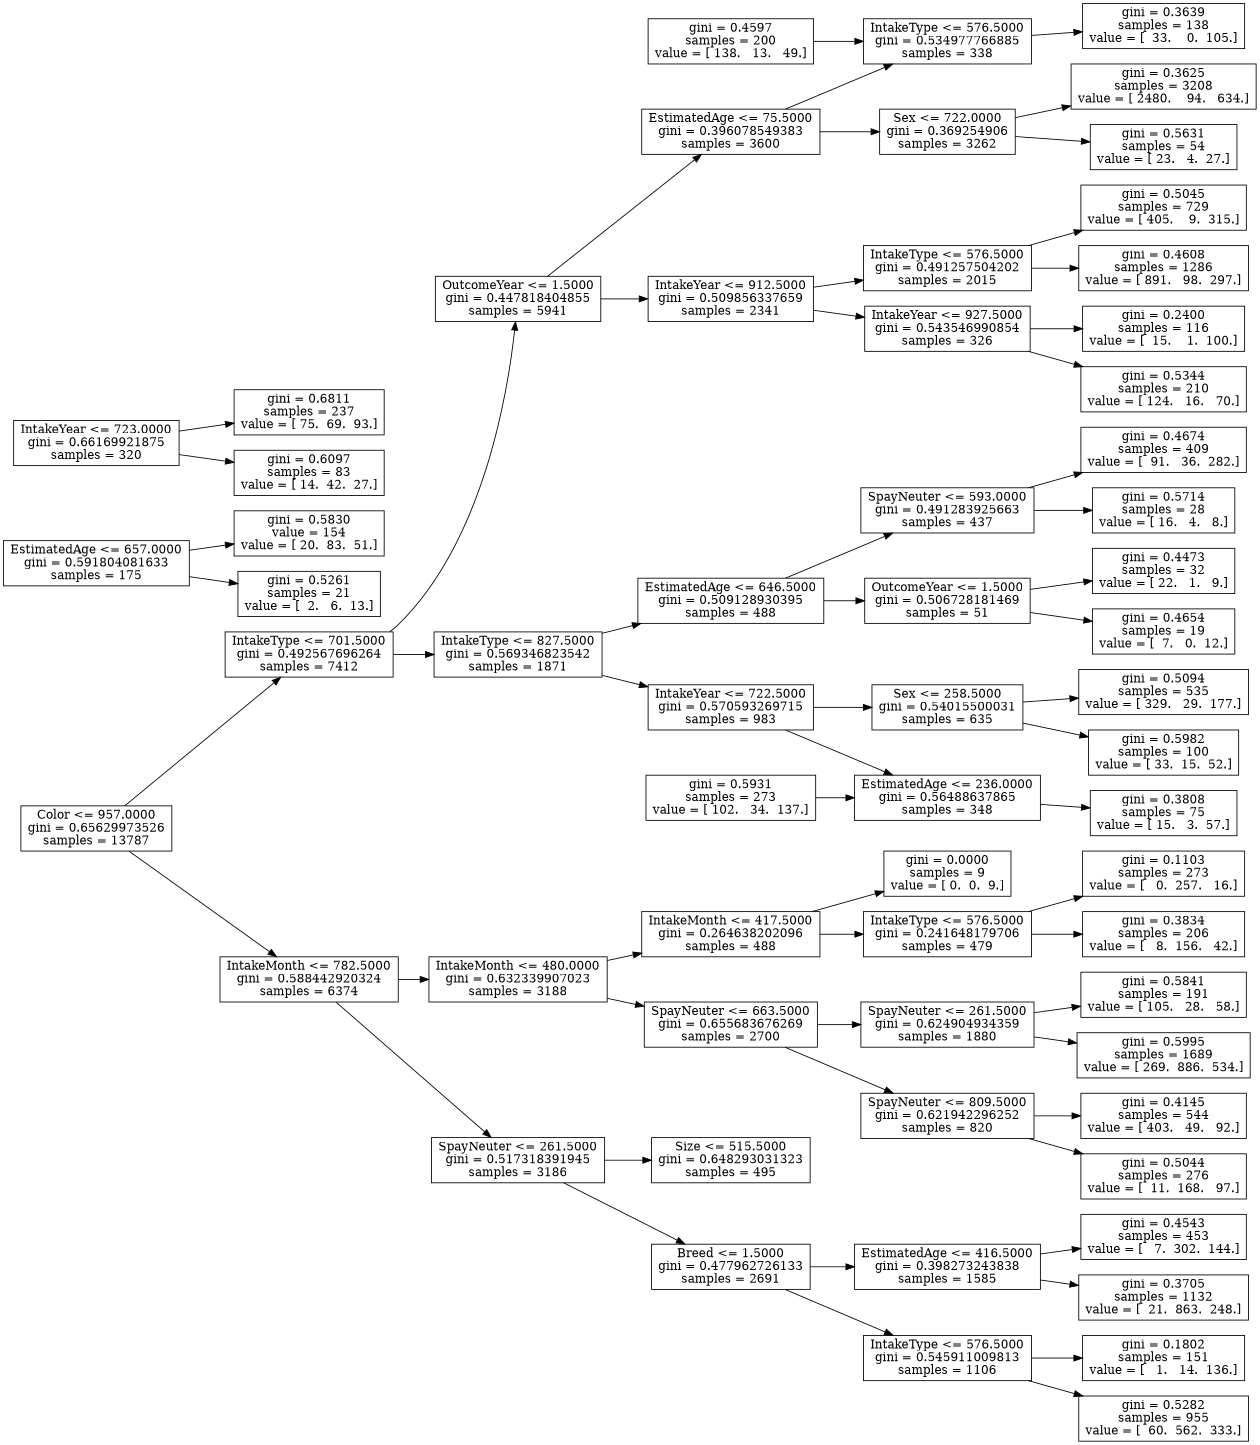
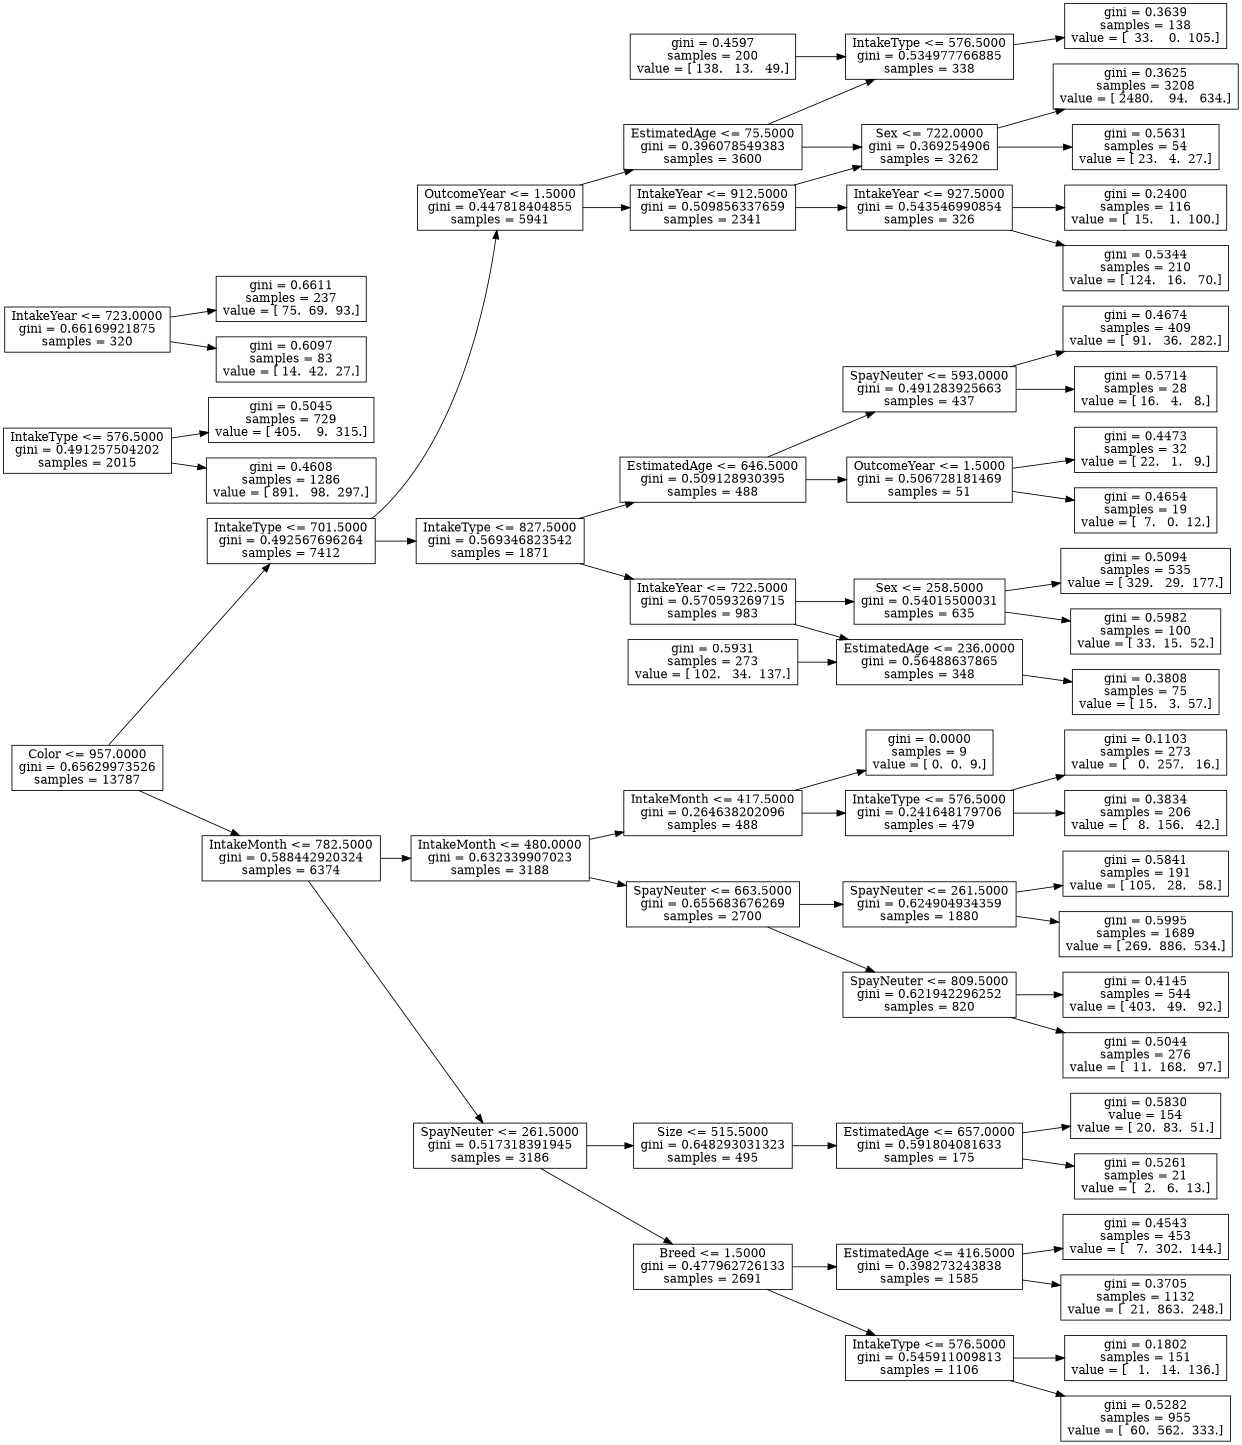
  digraph {
    rankdir=LR
    node [shape=box]
    n1 [label="Color <= 957.0000\ngini = 0.65629973526\nsamples = 13787"]
    n2 [label="IntakeType <= 701.5000\ngini = 0.492567696264\nsamples = 7412"]
    n3 [label="IntakeMonth <= 782.5000\ngini = 0.588442920324\nsamples = 6374"]
    n4 [label="OutcomeYear <= 1.5000\ngini = 0.447818404855\nsamples = 5941"]
    n5 [label="IntakeType <= 827.5000\ngini = 0.569346823542\nsamples = 1871"]
    n6 [label="IntakeMonth <= 480.0000\ngini = 0.632339907023\nsamples = 3188"]
    n7 [label="SpayNeuter <= 261.5000\ngini = 0.517318391945\nsamples = 3186"]
    n8 [label="EstimatedAge <= 75.5000\ngini = 0.396078549383\nsamples = 3600"]
    n9 [label="IntakeYear <= 912.5000\ngini = 0.509856337659\nsamples = 2341"]
    n10 [label="EstimatedAge <= 646.5000\ngini = 0.509128930395\nsamples = 488"]
    n11 [label="IntakeYear <= 722.5000\ngini = 0.570593269715\nsamples = 983"]
    n12 [label="IntakeType <= 576.5000\ngini = 0.534977766885\nsamples = 338"]
    n13 [label="Sex <= 722.0000\ngini = 0.369254906\nsamples = 3262"]
    n14 [label="IntakeType <= 576.5000\ngini = 0.491257504202\nsamples = 2015"]
    n15 [label="IntakeYear <= 927.5000\ngini = 0.543546990854\nsamples = 326"]
    n16 [label="gini = 0.3639\nsamples = 138\nvalue = [  33.    0.  105.]"]
    n17 [label="gini = 0.3625\nsamples = 3208\nvalue = [ 2480.    94.   634.]"]
    n18 [label="gini = 0.5631\nsamples = 54\nvalue = [ 23.   4.  27.]"]
    n19 [label="gini = 0.4597\nsamples = 200\nvalue = [ 138.   13.   49.]"]
    n20 [label="gini = 0.5045\nsamples = 729\nvalue = [ 405.    9.  315.]"]
    n21 [label="gini = 0.4608\nsamples = 1286\nvalue = [ 891.   98.  297.]"]
    n22 [label="gini = 0.2400\nsamples = 116\nvalue = [  15.    1.  100.]"]
    n23 [label="gini = 0.5344\nsamples = 210\nvalue = [ 124.   16.   70.]"]
    n24 [label="SpayNeuter <= 593.0000\ngini = 0.491283925663\nsamples = 437"]
    n25 [label="OutcomeYear <= 1.5000\ngini = 0.506728181469\nsamples = 51"]
    n26 [label="Sex <= 258.5000\ngini = 0.54015500031\nsamples = 635"]
    n27 [label="EstimatedAge <= 236.0000\ngini = 0.56488637865\nsamples = 348"]
    n28 [label="gini = 0.4674\nsamples = 409\nvalue = [  91.   36.  282.]"]
    n29 [label="gini = 0.5714\nsamples = 28\nvalue = [ 16.   4.   8.]"]
    n30 [label="gini = 0.4473\nsamples = 32\nvalue = [ 22.   1.   9.]"]
    n31 [label="gini = 0.4654\nsamples = 19\nvalue = [  7.   0.  12.]"]
    n32 [label="gini = 0.5094\nsamples = 535\nvalue = [ 329.   29.  177.]"]
    n33 [label="gini = 0.5982\nsamples = 100\nvalue = [ 33.  15.  52.]"]
    n34 [label="gini = 0.3808\nsamples = 75\nvalue = [ 15.   3.  57.]"]
    n35 [label="gini = 0.5931\nsamples = 273\nvalue = [ 102.   34.  137.]"]
    n36 [label="IntakeMonth <= 417.5000\ngini = 0.264638202096\nsamples = 488"]
    n37 [label="SpayNeuter <= 663.5000\ngini = 0.655683676269\nsamples = 2700"]
    n38 [label="Size <= 515.5000\ngini = 0.648293031323\nsamples = 495"]
    n39 [label="Breed <= 1.5000\ngini = 0.477962726133\nsamples = 2691"]
    n40 [label="gini = 0.0000\nsamples = 9\nvalue = [ 0.  0.  9.]"]
    n41 [label="IntakeType <= 576.5000\ngini = 0.241648179706\nsamples = 479"]
    n42 [label="SpayNeuter <= 261.5000\ngini = 0.624904934359\nsamples = 1880"]
    n43 [label="SpayNeuter <= 809.5000\ngini = 0.621942296252\nsamples = 820"]
    n44 [label="gini = 0.1103\nsamples = 273\nvalue = [   0.  257.   16.]"]
    n45 [label="gini = 0.3834\nsamples = 206\nvalue = [   8.  156.   42.]"]
    n46 [label="gini = 0.5841\nsamples = 191\nvalue = [ 105.   28.   58.]"]
    n47 [label="gini = 0.5995\nsamples = 1689\nvalue = [ 269.  886.  534.]"]
    n48 [label="gini = 0.4145\nsamples = 544\nvalue = [ 403.   49.   92.]"]
    n49 [label="gini = 0.5044\nsamples = 276\nvalue = [  11.  168.   97.]"]
    n50 [label="EstimatedAge <= 657.0000\ngini = 0.591804081633\nsamples = 175"]
    n51 [label="EstimatedAge <= 416.5000\ngini = 0.398273243838\nsamples = 1585"]
    n52 [label="IntakeType <= 576.5000\ngini = 0.545911009813\nsamples = 1106"]
    n53 [label="gini = 0.5830\nvalue = 154\nvalue = [ 20.  83.  51.]"]
    n54 [label="gini = 0.5261\nsamples = 21\nvalue = [  2.   6.  13.]"]
    n55 [label="IntakeYear <= 723.0000\ngini = 0.66169921875\nsamples = 320"]
-   n56 [label="gini = 0.6811\nsamples = 237\nvalue = [ 75.  69.  93.]"]
+   n56 [label="gini = 0.6611\nsamples = 237\nvalue = [ 75.  69.  93.]"]
    n57 [label="gini = 0.6097\nsamples = 83\nvalue = [ 14.  42.  27.]"]
    n58 [label="gini = 0.4543\nsamples = 453\nvalue = [   7.  302.  144.]"]
    n59 [label="gini = 0.3705\nsamples = 1132\nvalue = [  21.  863.  248.]"]
    n60 [label="gini = 0.1802\nsamples = 151\nvalue = [   1.   14.  136.]"]
    n61 [label="gini = 0.5282\nsamples = 955\nvalue = [  60.  562.  333.]"]
    n1 -> n2
    n1 -> n3
    n2 -> n4
    n2 -> n5
    n3 -> n6
    n3 -> n7
    n4 -> n8
    n4 -> n9
    n5 -> n10
    n5 -> n11
    n6 -> n36
    n6 -> n37
    n7 -> n38
    n7 -> n39
    n8 -> n12
    n8 -> n13
-   n9 -> n14
+   n9 -> n13
    n9 -> n15
    n10 -> n24
    n10 -> n25
    n11 -> n26
    n11 -> n27
    n12 -> n16
    n13 -> n17
    n13 -> n18
    n14 -> n20
    n14 -> n21
    n15 -> n22
    n15 -> n23
    n19 -> n12
    n24 -> n28
    n24 -> n29
    n25 -> n30
    n25 -> n31
    n26 -> n32
    n26 -> n33
    n27 -> n34
    n35 -> n27
    n36 -> n40
    n36 -> n41
    n37 -> n42
    n37 -> n43
+   n38 -> n50
    n39 -> n51
    n39 -> n52
    n41 -> n44
    n41 -> n45
    n42 -> n46
    n42 -> n47
    n43 -> n48
    n43 -> n49
    n50 -> n53
    n50 -> n54
    n51 -> n58
    n51 -> n59
    n52 -> n60
    n52 -> n61
    n55 -> n56
    n55 -> n57
  }
